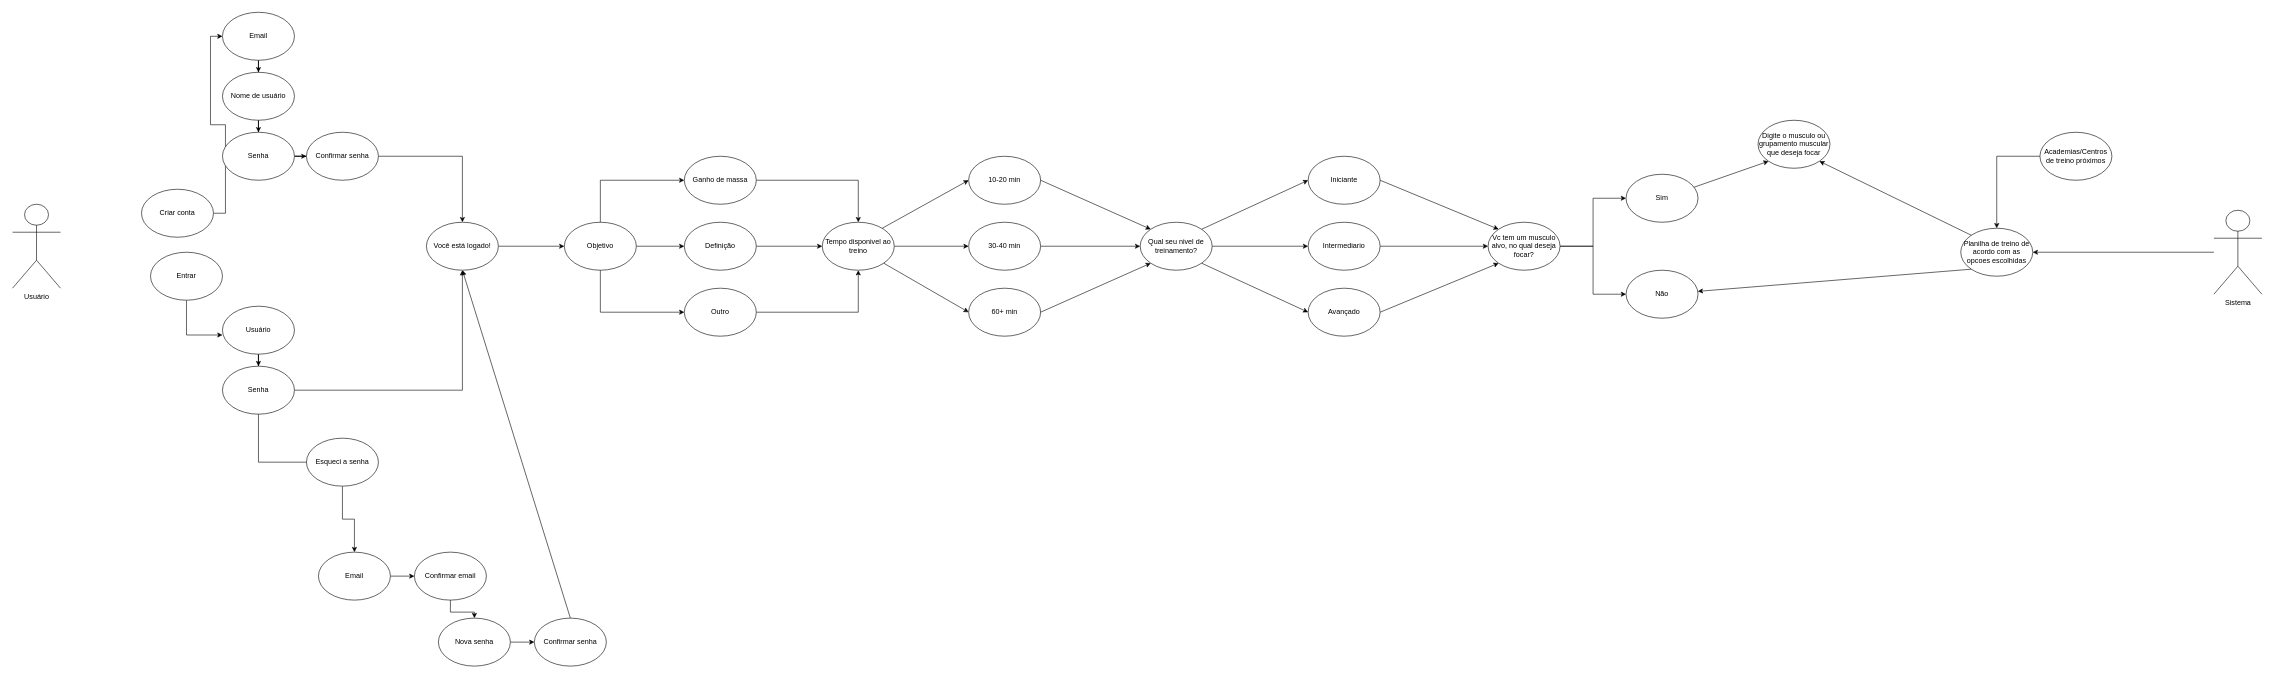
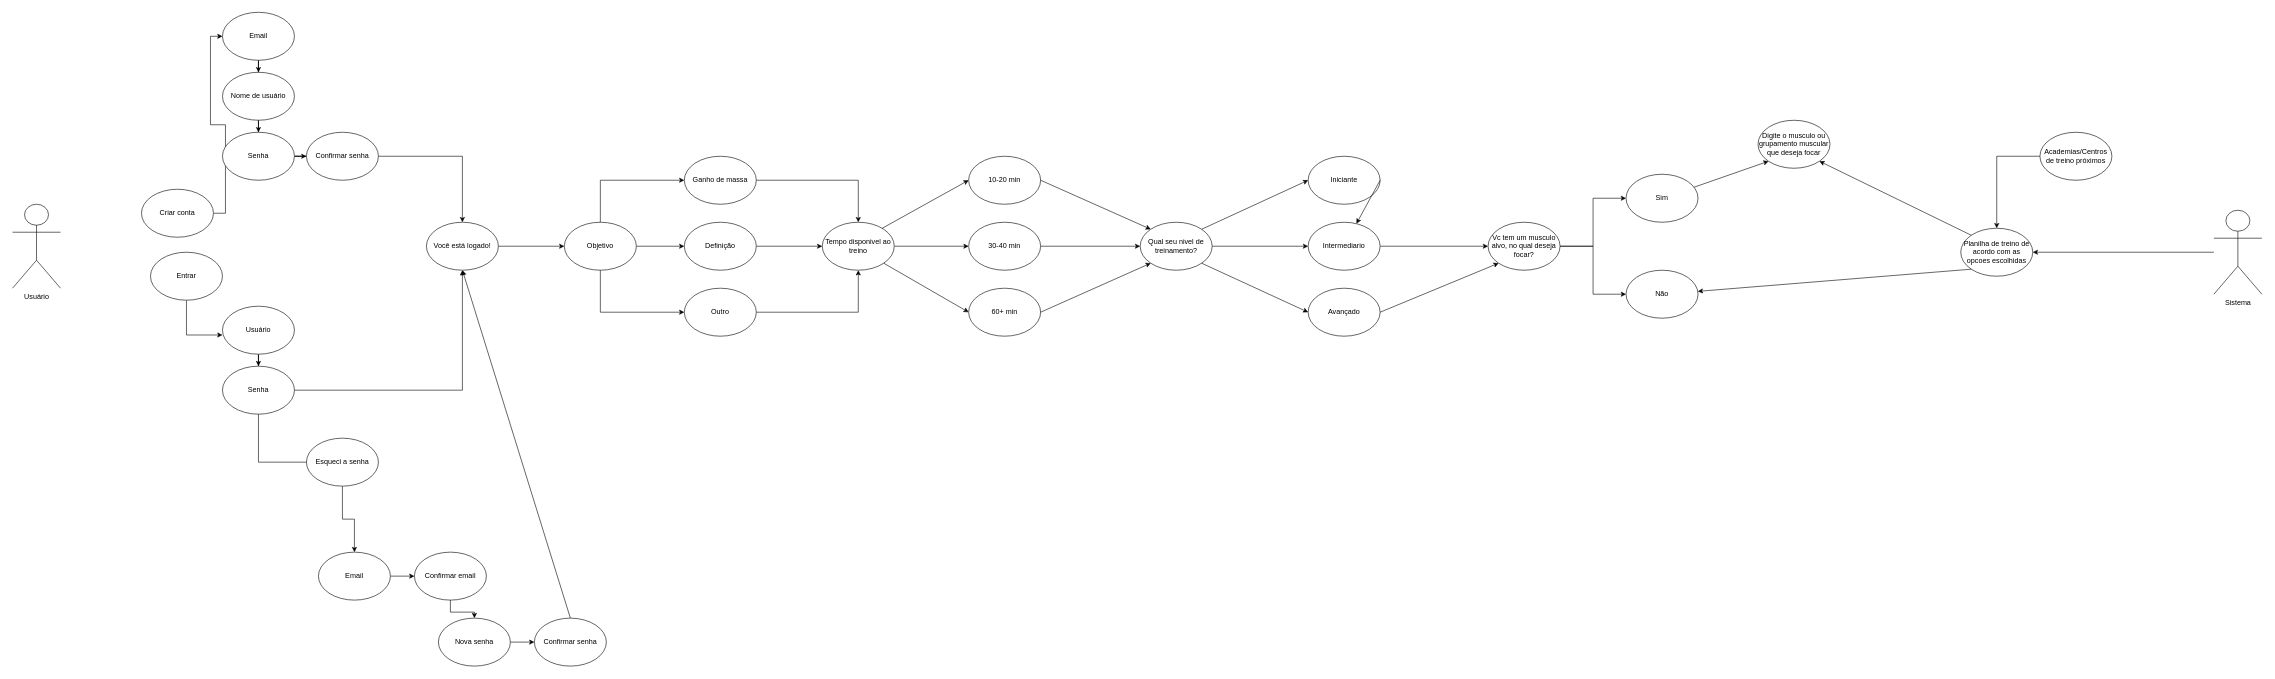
  <mxCell id="0" />
  <mxCell id="1" parent="0" />
  <mxCell id="2" value="Usuário" style="shape=umlActor;verticalLabelPosition=bottom;verticalAlign=top;html=1;outlineConnect=0;" parent="1" vertex="1"><mxGeometry x="20" y="340" width="80" height="140" as="geometry" /></mxCell>
  <mxCell id="3" style="edgeStyle=orthogonalEdgeStyle;rounded=0;orthogonalLoop=1;jettySize=auto;html=1;entryX=0;entryY=0.5;entryDx=0;entryDy=0;" parent="1" source="4" target="18" edge="1"><mxGeometry relative="1" as="geometry"><mxPoint x="310" y="60" as="targetPoint" /></mxGeometry></mxCell>
  <mxCell id="4" value="Criar conta" style="ellipse;whiteSpace=wrap;html=1;" parent="1" vertex="1"><mxGeometry x="235" y="315" width="120" height="80" as="geometry" /></mxCell>
  <mxCell id="5" style="edgeStyle=orthogonalEdgeStyle;rounded=0;orthogonalLoop=1;jettySize=auto;html=1;entryX=0;entryY=0.6;entryDx=0;entryDy=0;entryPerimeter=0;" parent="1" source="6" target="14" edge="1"><mxGeometry relative="1" as="geometry"><mxPoint x="310" y="570" as="targetPoint" /></mxGeometry></mxCell>
  <mxCell id="6" value="Entrar" style="ellipse;whiteSpace=wrap;html=1;" parent="1" vertex="1"><mxGeometry x="250" y="420" width="120" height="80" as="geometry" /></mxCell>
  <mxCell id="7" style="edgeStyle=orthogonalEdgeStyle;rounded=0;orthogonalLoop=1;jettySize=auto;html=1;" parent="1" source="8" target="10" edge="1"><mxGeometry relative="1" as="geometry" /></mxCell>
  <mxCell id="8" value="Nome de usuário" style="ellipse;whiteSpace=wrap;html=1;" parent="1" vertex="1"><mxGeometry x="370" y="120" width="120" height="80" as="geometry" /></mxCell>
  <mxCell id="9" style="edgeStyle=orthogonalEdgeStyle;rounded=0;orthogonalLoop=1;jettySize=auto;html=1;" parent="1" source="10" target="12" edge="1"><mxGeometry relative="1" as="geometry" /></mxCell>
  <mxCell id="10" value="Senha" style="ellipse;whiteSpace=wrap;html=1;" parent="1" vertex="1"><mxGeometry x="370" y="220" width="120" height="80" as="geometry" /></mxCell>
  <mxCell id="11" style="edgeStyle=orthogonalEdgeStyle;rounded=0;orthogonalLoop=1;jettySize=auto;html=1;" parent="1" source="12" target="20" edge="1"><mxGeometry relative="1" as="geometry" /></mxCell>
  <mxCell id="12" value="Confirmar senha" style="ellipse;whiteSpace=wrap;html=1;" parent="1" vertex="1"><mxGeometry x="510" y="220" width="120" height="80" as="geometry" /></mxCell>
  <mxCell id="13" style="edgeStyle=orthogonalEdgeStyle;rounded=0;orthogonalLoop=1;jettySize=auto;html=1;" parent="1" source="14" target="16" edge="1"><mxGeometry relative="1" as="geometry" /></mxCell>
  <mxCell id="14" value="Usuário" style="ellipse;whiteSpace=wrap;html=1;" parent="1" vertex="1"><mxGeometry x="370" y="510" width="120" height="80" as="geometry" /></mxCell>
  <mxCell id="15" style="edgeStyle=orthogonalEdgeStyle;rounded=0;orthogonalLoop=1;jettySize=auto;html=1;" parent="1" source="16" target="20" edge="1"><mxGeometry relative="1" as="geometry" /></mxCell>
  <mxCell id="16" value="Senha" style="ellipse;whiteSpace=wrap;html=1;" parent="1" vertex="1"><mxGeometry x="370" y="610" width="120" height="80" as="geometry" /></mxCell>
  <mxCell id="17" style="edgeStyle=orthogonalEdgeStyle;rounded=0;orthogonalLoop=1;jettySize=auto;html=1;" parent="1" source="18" target="8" edge="1"><mxGeometry relative="1" as="geometry" /></mxCell>
  <mxCell id="18" value="Email" style="ellipse;whiteSpace=wrap;html=1;" parent="1" vertex="1"><mxGeometry x="370" y="20" width="120" height="80" as="geometry" /></mxCell>
  <mxCell id="19" style="edgeStyle=orthogonalEdgeStyle;rounded=0;orthogonalLoop=1;jettySize=auto;html=1;" parent="1" source="20" target="26" edge="1"><mxGeometry relative="1" as="geometry" /></mxCell>
  <mxCell id="20" value="Você está logado!" style="ellipse;whiteSpace=wrap;html=1;" parent="1" vertex="1"><mxGeometry x="710" y="370" width="120" height="80" as="geometry" /></mxCell>
  <mxCell id="21" style="edgeStyle=orthogonalEdgeStyle;rounded=0;orthogonalLoop=1;jettySize=auto;html=1;" edge="1" parent="1" source="22" target="72"><mxGeometry relative="1" as="geometry" /></mxCell>
  <mxCell id="22" value="Esqueci a senha" style="ellipse;whiteSpace=wrap;html=1;" parent="1" vertex="1"><mxGeometry x="510" y="730" width="120" height="80" as="geometry" /></mxCell>
  <mxCell id="23" value="" style="endArrow=none;html=1;rounded=0;entryX=0.5;entryY=1;entryDx=0;entryDy=0;" parent="1" target="16" edge="1"><mxGeometry width="50" height="50" relative="1" as="geometry"><mxPoint x="430" y="770" as="sourcePoint" /><mxPoint x="440" y="720" as="targetPoint" /></mxGeometry></mxCell>
  <mxCell id="24" value="" style="endArrow=none;html=1;rounded=0;entryX=0;entryY=0.5;entryDx=0;entryDy=0;" parent="1" target="22" edge="1"><mxGeometry width="50" height="50" relative="1" as="geometry"><mxPoint x="430" y="770" as="sourcePoint" /><mxPoint x="480" y="720" as="targetPoint" /></mxGeometry></mxCell>
  <mxCell id="25" style="edgeStyle=orthogonalEdgeStyle;rounded=0;orthogonalLoop=1;jettySize=auto;html=1;" edge="1" parent="1" source="26" target="30"><mxGeometry relative="1" as="geometry" /></mxCell>
  <mxCell id="26" value="Objetivo" style="ellipse;whiteSpace=wrap;html=1;" parent="1" vertex="1"><mxGeometry x="940" y="370" width="120" height="80" as="geometry" /></mxCell>
  <mxCell id="27" style="edgeStyle=orthogonalEdgeStyle;rounded=0;orthogonalLoop=1;jettySize=auto;html=1;" edge="1" parent="1" source="28" target="38"><mxGeometry relative="1" as="geometry" /></mxCell>
  <mxCell id="28" value="Ganho de massa" style="ellipse;whiteSpace=wrap;html=1;" parent="1" vertex="1"><mxGeometry x="1140" y="260" width="120" height="80" as="geometry" /></mxCell>
  <mxCell id="29" style="edgeStyle=orthogonalEdgeStyle;rounded=0;orthogonalLoop=1;jettySize=auto;html=1;" edge="1" parent="1" source="30" target="38"><mxGeometry relative="1" as="geometry" /></mxCell>
  <mxCell id="30" value="Definição" style="ellipse;whiteSpace=wrap;html=1;" parent="1" vertex="1"><mxGeometry x="1140" y="370" width="120" height="80" as="geometry" /></mxCell>
  <mxCell id="31" style="edgeStyle=orthogonalEdgeStyle;rounded=0;orthogonalLoop=1;jettySize=auto;html=1;entryX=0.5;entryY=1;entryDx=0;entryDy=0;" edge="1" parent="1" source="32" target="38"><mxGeometry relative="1" as="geometry" /></mxCell>
  <mxCell id="32" value="Outro" style="ellipse;whiteSpace=wrap;html=1;" parent="1" vertex="1"><mxGeometry x="1140" y="480" width="120" height="80" as="geometry" /></mxCell>
  <mxCell id="33" value="" style="endArrow=none;html=1;rounded=0;exitX=0.5;exitY=1;exitDx=0;exitDy=0;" edge="1" parent="1" source="26"><mxGeometry width="50" height="50" relative="1" as="geometry"><mxPoint x="1010" y="410" as="sourcePoint" /><mxPoint x="1000" y="520" as="targetPoint" /></mxGeometry></mxCell>
  <mxCell id="34" value="" style="endArrow=classic;html=1;rounded=0;entryX=0;entryY=0.5;entryDx=0;entryDy=0;" edge="1" parent="1" target="32"><mxGeometry width="50" height="50" relative="1" as="geometry"><mxPoint x="1000" y="520" as="sourcePoint" /><mxPoint x="1060" y="360" as="targetPoint" /></mxGeometry></mxCell>
  <mxCell id="35" value="" style="endArrow=none;html=1;rounded=0;exitX=0.5;exitY=0;exitDx=0;exitDy=0;" edge="1" parent="1" source="26"><mxGeometry width="50" height="50" relative="1" as="geometry"><mxPoint x="1010" y="410" as="sourcePoint" /><mxPoint x="1000" y="300" as="targetPoint" /></mxGeometry></mxCell>
  <mxCell id="36" value="" style="endArrow=classic;html=1;rounded=0;entryX=0;entryY=0.5;entryDx=0;entryDy=0;" edge="1" parent="1" target="28"><mxGeometry width="50" height="50" relative="1" as="geometry"><mxPoint x="1000" y="300" as="sourcePoint" /><mxPoint x="1060" y="360" as="targetPoint" /></mxGeometry></mxCell>
  <mxCell id="37" style="edgeStyle=orthogonalEdgeStyle;rounded=0;orthogonalLoop=1;jettySize=auto;html=1;" edge="1" parent="1" source="38" target="41"><mxGeometry relative="1" as="geometry" /></mxCell>
  <mxCell id="38" value="Tempo disponivel ao treino" style="ellipse;whiteSpace=wrap;html=1;" vertex="1" parent="1"><mxGeometry x="1370" y="370" width="120" height="80" as="geometry" /></mxCell>
  <mxCell id="39" value="10-20 min" style="ellipse;whiteSpace=wrap;html=1;" vertex="1" parent="1"><mxGeometry x="1614" y="260" width="120" height="80" as="geometry" /></mxCell>
  <mxCell id="40" style="edgeStyle=orthogonalEdgeStyle;rounded=0;orthogonalLoop=1;jettySize=auto;html=1;" edge="1" parent="1" source="41" target="46"><mxGeometry relative="1" as="geometry" /></mxCell>
  <mxCell id="41" value="30-40 min" style="ellipse;whiteSpace=wrap;html=1;" vertex="1" parent="1"><mxGeometry x="1614" y="370" width="120" height="80" as="geometry" /></mxCell>
  <mxCell id="42" value="60+ min" style="ellipse;whiteSpace=wrap;html=1;" vertex="1" parent="1"><mxGeometry x="1614" y="480" width="120" height="80" as="geometry" /></mxCell>
  <mxCell id="43" value="" style="endArrow=classic;html=1;rounded=0;entryX=0;entryY=0.5;entryDx=0;entryDy=0;" edge="1" parent="1" target="39"><mxGeometry width="50" height="50" relative="1" as="geometry"><mxPoint x="1470" y="380" as="sourcePoint" /><mxPoint x="1520" y="330" as="targetPoint" /></mxGeometry></mxCell>
  <mxCell id="44" value="" style="endArrow=classic;html=1;rounded=0;entryX=0;entryY=0.5;entryDx=0;entryDy=0;exitX=1;exitY=1;exitDx=0;exitDy=0;" edge="1" parent="1" source="38" target="42"><mxGeometry width="50" height="50" relative="1" as="geometry"><mxPoint x="1480" y="500" as="sourcePoint" /><mxPoint x="1530" y="450" as="targetPoint" /></mxGeometry></mxCell>
  <mxCell id="45" style="edgeStyle=orthogonalEdgeStyle;rounded=0;orthogonalLoop=1;jettySize=auto;html=1;" edge="1" parent="1" source="46" target="51"><mxGeometry relative="1" as="geometry" /></mxCell>
  <mxCell id="46" value="Qual seu nivel de treinamento?" style="ellipse;whiteSpace=wrap;html=1;" vertex="1" parent="1"><mxGeometry x="1900" y="370" width="120" height="80" as="geometry" /></mxCell>
  <mxCell id="47" value="" style="endArrow=classic;html=1;rounded=0;entryX=0;entryY=1;entryDx=0;entryDy=0;exitX=1;exitY=0.5;exitDx=0;exitDy=0;" edge="1" parent="1" source="42" target="46"><mxGeometry width="50" height="50" relative="1" as="geometry"><mxPoint x="1520" y="380" as="sourcePoint" /><mxPoint x="1570" y="330" as="targetPoint" /></mxGeometry></mxCell>
  <mxCell id="48" value="" style="endArrow=classic;html=1;rounded=0;entryX=0;entryY=0;entryDx=0;entryDy=0;exitX=1;exitY=0.5;exitDx=0;exitDy=0;" edge="1" parent="1" source="39" target="46"><mxGeometry width="50" height="50" relative="1" as="geometry"><mxPoint x="1520" y="380" as="sourcePoint" /><mxPoint x="1570" y="330" as="targetPoint" /></mxGeometry></mxCell>
  <mxCell id="49" value="Iniciante" style="ellipse;whiteSpace=wrap;html=1;" vertex="1" parent="1"><mxGeometry x="2180" y="260" width="120" height="80" as="geometry" /></mxCell>
  <mxCell id="50" style="edgeStyle=orthogonalEdgeStyle;rounded=0;orthogonalLoop=1;jettySize=auto;html=1;" edge="1" parent="1" source="51" target="57"><mxGeometry relative="1" as="geometry" /></mxCell>
  <mxCell id="51" value="Intermediario" style="ellipse;whiteSpace=wrap;html=1;" vertex="1" parent="1"><mxGeometry x="2180" y="370" width="120" height="80" as="geometry" /></mxCell>
  <mxCell id="52" value="Avançado" style="ellipse;whiteSpace=wrap;html=1;" vertex="1" parent="1"><mxGeometry x="2180" y="480" width="120" height="80" as="geometry" /></mxCell>
  <mxCell id="53" value="" style="endArrow=classic;html=1;rounded=0;exitX=1;exitY=0;exitDx=0;exitDy=0;entryX=0;entryY=0.5;entryDx=0;entryDy=0;" edge="1" parent="1" source="46" target="49"><mxGeometry width="50" height="50" relative="1" as="geometry"><mxPoint x="2060" y="380" as="sourcePoint" /><mxPoint x="2110" y="330" as="targetPoint" /></mxGeometry></mxCell>
  <mxCell id="54" value="" style="endArrow=classic;html=1;rounded=0;entryX=0;entryY=0.5;entryDx=0;entryDy=0;exitX=1;exitY=1;exitDx=0;exitDy=0;" edge="1" parent="1" source="46" target="52"><mxGeometry width="50" height="50" relative="1" as="geometry"><mxPoint x="2060" y="380" as="sourcePoint" /><mxPoint x="2110" y="330" as="targetPoint" /></mxGeometry></mxCell>
  <mxCell id="55" style="edgeStyle=orthogonalEdgeStyle;rounded=0;orthogonalLoop=1;jettySize=auto;html=1;" edge="1" parent="1" source="57" target="60"><mxGeometry relative="1" as="geometry" /></mxCell>
  <mxCell id="56" style="edgeStyle=orthogonalEdgeStyle;rounded=0;orthogonalLoop=1;jettySize=auto;html=1;" edge="1" parent="1" source="57" target="61"><mxGeometry relative="1" as="geometry" /></mxCell>
  <mxCell id="57" value="Vc tem um musculo alvo, no qual deseja focar?" style="ellipse;whiteSpace=wrap;html=1;" vertex="1" parent="1"><mxGeometry x="2480" y="370" width="120" height="80" as="geometry" /></mxCell>
- <mxCell id="58" value="" style="endArrow=classic;html=1;rounded=0;entryX=0;entryY=0;entryDx=0;entryDy=0;exitX=1;exitY=0.5;exitDx=0;exitDy=0;" edge="1" parent="1" source="49" target="57"><mxGeometry width="50" height="50" relative="1" as="geometry"><mxPoint x="2060" y="380" as="sourcePoint" /><mxPoint x="2110" y="330" as="targetPoint" /></mxGeometry></mxCell>
+ <mxCell id="58" value="" style="endArrow=classic;html=1;rounded=0;exitX=1;exitY=0.5;exitDx=0;exitDy=0;" edge="1" parent="1" source="49" target="51"><mxGeometry width="50" height="50" relative="1" as="geometry"><mxPoint x="2060" y="380" as="sourcePoint" /><mxPoint x="2110" y="330" as="targetPoint" /></mxGeometry></mxCell>
  <mxCell id="59" value="" style="endArrow=classic;html=1;rounded=0;entryX=0;entryY=1;entryDx=0;entryDy=0;exitX=1;exitY=0.5;exitDx=0;exitDy=0;" edge="1" parent="1" source="52" target="57"><mxGeometry width="50" height="50" relative="1" as="geometry"><mxPoint x="2060" y="380" as="sourcePoint" /><mxPoint x="2110" y="330" as="targetPoint" /></mxGeometry></mxCell>
  <mxCell id="60" value="Sim" style="ellipse;whiteSpace=wrap;html=1;" vertex="1" parent="1"><mxGeometry x="2710" y="290" width="120" height="80" as="geometry" /></mxCell>
  <mxCell id="61" value="Não" style="ellipse;whiteSpace=wrap;html=1;" vertex="1" parent="1"><mxGeometry x="2710" y="450" width="120" height="80" as="geometry" /></mxCell>
  <mxCell id="62" value="Digite o musculo ou grupamento muscular que deseja focar" style="ellipse;whiteSpace=wrap;html=1;" vertex="1" parent="1"><mxGeometry x="2930" y="200" width="120" height="80" as="geometry" /></mxCell>
  <mxCell id="63" value="" style="endArrow=classic;html=1;rounded=0;entryX=0;entryY=1;entryDx=0;entryDy=0;" edge="1" parent="1" source="60" target="62"><mxGeometry width="50" height="50" relative="1" as="geometry"><mxPoint x="2530" y="380" as="sourcePoint" /><mxPoint x="2580" y="330" as="targetPoint" /></mxGeometry></mxCell>
  <mxCell id="64" style="edgeStyle=orthogonalEdgeStyle;rounded=0;orthogonalLoop=1;jettySize=auto;html=1;" edge="1" parent="1" source="65" target="68"><mxGeometry relative="1" as="geometry" /></mxCell>
  <mxCell id="65" value="Sistema" style="shape=umlActor;verticalLabelPosition=bottom;verticalAlign=top;html=1;outlineConnect=0;" vertex="1" parent="1"><mxGeometry x="3690" y="350" width="80" height="140" as="geometry" /></mxCell>
  <mxCell id="66" style="edgeStyle=orthogonalEdgeStyle;rounded=0;orthogonalLoop=1;jettySize=auto;html=1;" edge="1" parent="1" source="67" target="68"><mxGeometry relative="1" as="geometry" /></mxCell>
  <mxCell id="67" value="Academias/Centros de treino próximos" style="ellipse;whiteSpace=wrap;html=1;" vertex="1" parent="1"><mxGeometry x="3400" y="220" width="120" height="80" as="geometry" /></mxCell>
  <mxCell id="68" value="Planilha de treino de acordo com as opcoes escolhidas" style="ellipse;whiteSpace=wrap;html=1;" vertex="1" parent="1"><mxGeometry x="3268" y="380" width="120" height="80" as="geometry" /></mxCell>
  <mxCell id="69" value="" style="endArrow=classic;html=1;rounded=0;entryX=1;entryY=1;entryDx=0;entryDy=0;exitX=0;exitY=0;exitDx=0;exitDy=0;" edge="1" parent="1" source="68" target="62"><mxGeometry width="50" height="50" relative="1" as="geometry"><mxPoint x="3270" y="430" as="sourcePoint" /><mxPoint x="3320" y="380" as="targetPoint" /></mxGeometry></mxCell>
  <mxCell id="70" value="" style="endArrow=classic;html=1;rounded=0;exitX=0;exitY=1;exitDx=0;exitDy=0;" edge="1" parent="1" source="68" target="61"><mxGeometry width="50" height="50" relative="1" as="geometry"><mxPoint x="3270" y="430" as="sourcePoint" /><mxPoint x="3320" y="380" as="targetPoint" /></mxGeometry></mxCell>
  <mxCell id="71" style="edgeStyle=orthogonalEdgeStyle;rounded=0;orthogonalLoop=1;jettySize=auto;html=1;" edge="1" parent="1" source="72" target="74"><mxGeometry relative="1" as="geometry" /></mxCell>
  <mxCell id="72" value="Email" style="ellipse;whiteSpace=wrap;html=1;" vertex="1" parent="1"><mxGeometry x="530" y="920" width="120" height="80" as="geometry" /></mxCell>
  <mxCell id="73" style="edgeStyle=orthogonalEdgeStyle;rounded=0;orthogonalLoop=1;jettySize=auto;html=1;" edge="1" parent="1" source="74" target="76"><mxGeometry relative="1" as="geometry" /></mxCell>
  <mxCell id="74" value="Confirmar email" style="ellipse;whiteSpace=wrap;html=1;" vertex="1" parent="1"><mxGeometry x="690" y="920" width="120" height="80" as="geometry" /></mxCell>
  <mxCell id="75" style="edgeStyle=orthogonalEdgeStyle;rounded=0;orthogonalLoop=1;jettySize=auto;html=1;" edge="1" parent="1" source="76" target="77"><mxGeometry relative="1" as="geometry" /></mxCell>
  <mxCell id="76" value="Nova senha" style="ellipse;whiteSpace=wrap;html=1;" vertex="1" parent="1"><mxGeometry x="730" y="1030" width="120" height="80" as="geometry" /></mxCell>
  <mxCell id="77" value="Confirmar senha" style="ellipse;whiteSpace=wrap;html=1;" vertex="1" parent="1"><mxGeometry x="890" y="1030" width="120" height="80" as="geometry" /></mxCell>
  <mxCell id="78" value="" style="endArrow=classic;html=1;rounded=0;entryX=0.5;entryY=1;entryDx=0;entryDy=0;exitX=0.5;exitY=0;exitDx=0;exitDy=0;" edge="1" parent="1" source="77" target="20"><mxGeometry width="50" height="50" relative="1" as="geometry"><mxPoint x="990" y="780" as="sourcePoint" /><mxPoint x="1040" y="730" as="targetPoint" /></mxGeometry></mxCell>
